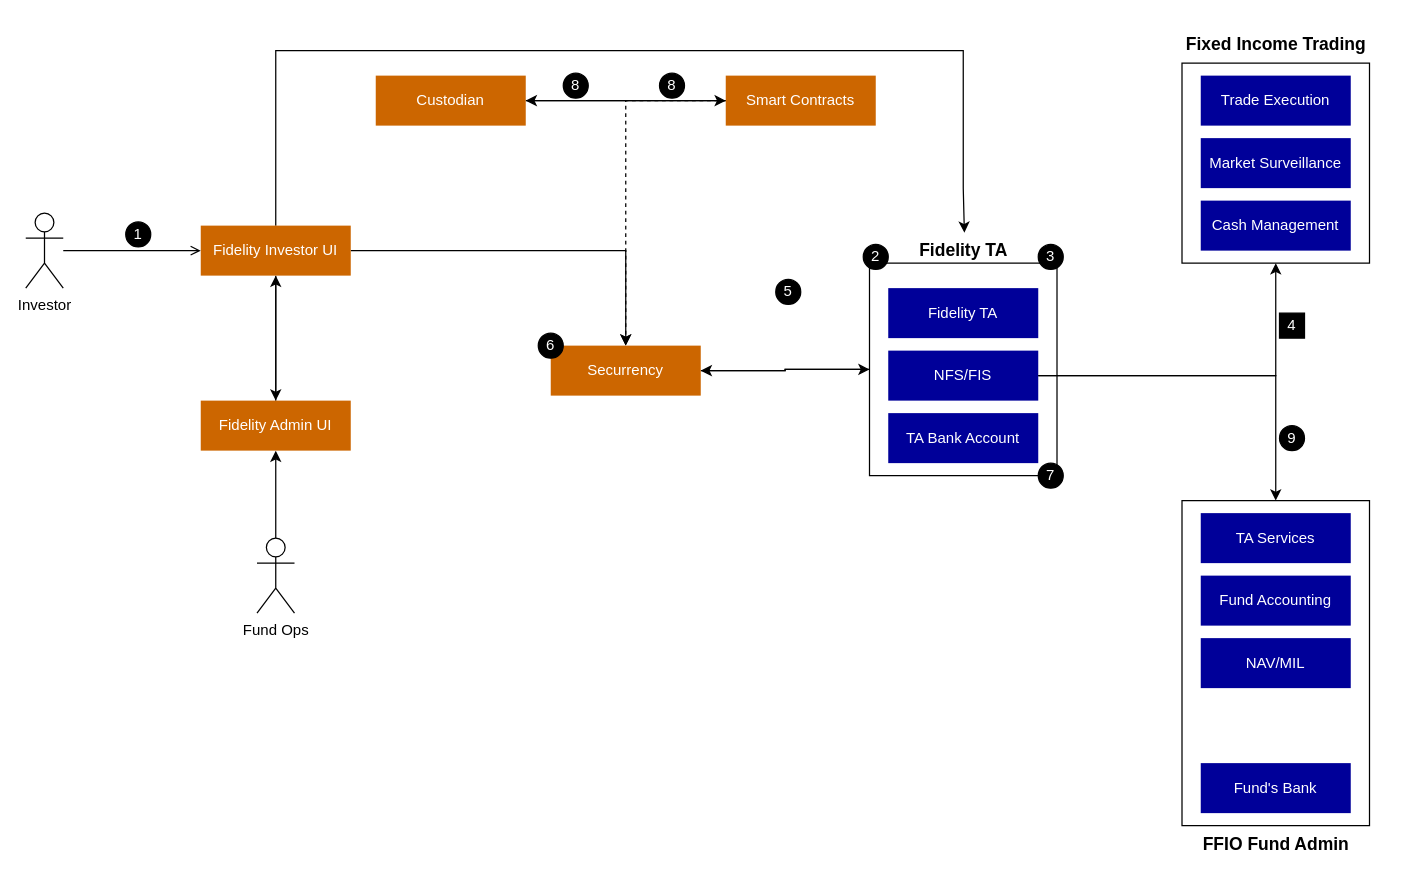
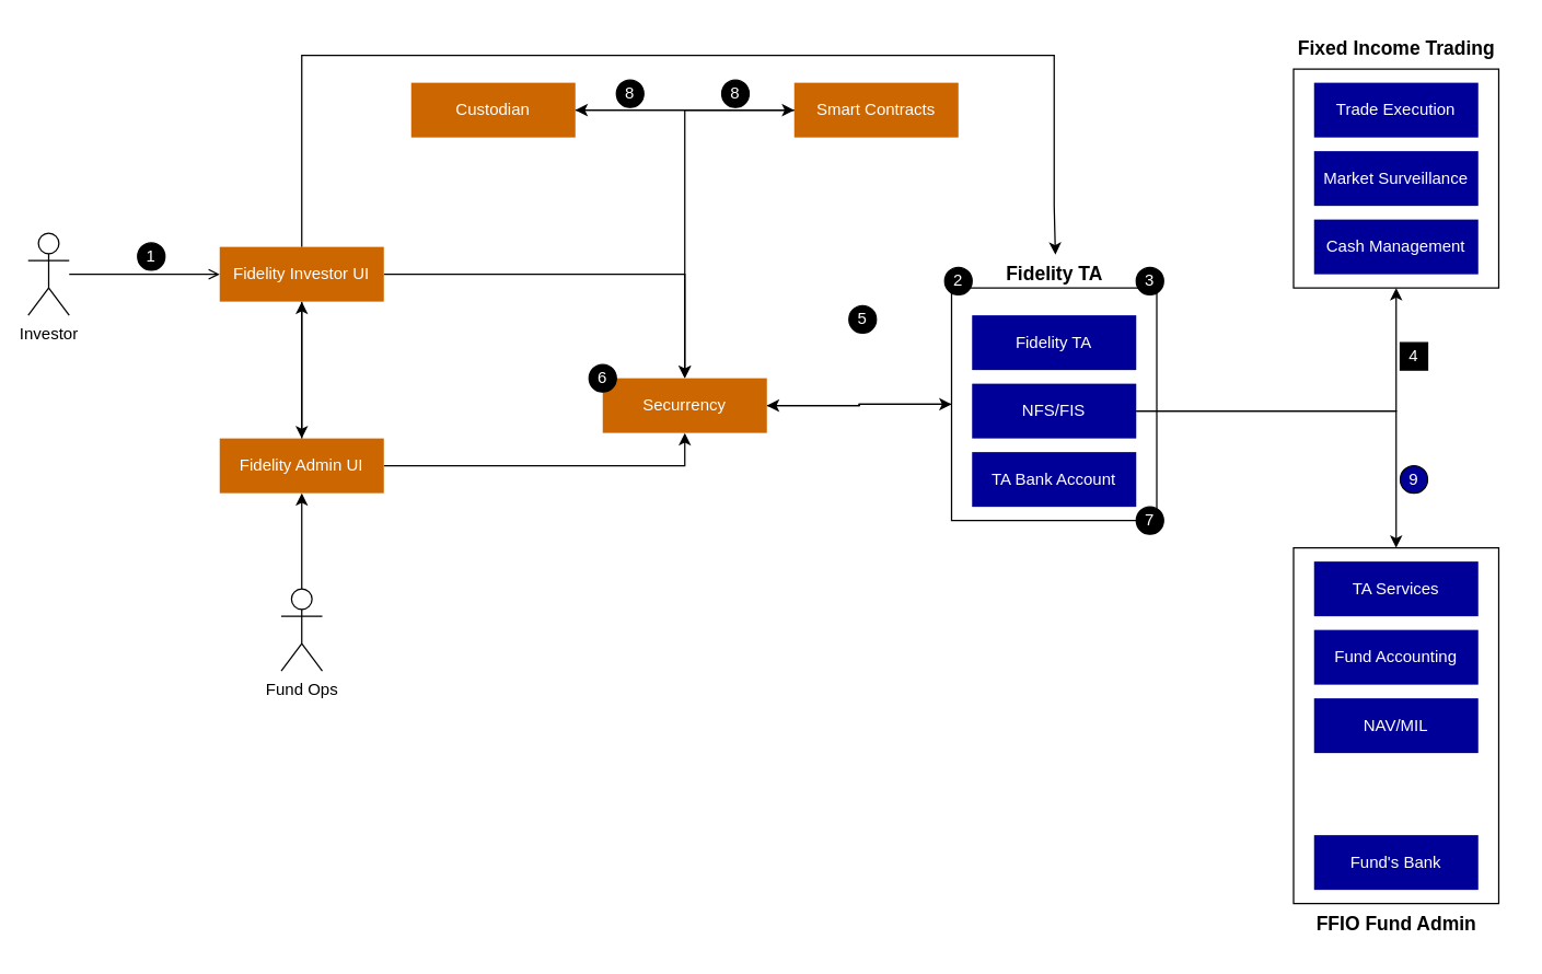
  <mxCell id="0" />
  <mxCell id="1" parent="0" />
  <mxCell id="2" style="edgeStyle=orthogonalEdgeStyle;rounded=0;orthogonalLoop=1;jettySize=auto;html=1;entryX=1;entryY=0.5;entryDx=0;entryDy=0;" edge="1" parent="1" source="3" target="12"><mxGeometry relative="1" as="geometry" /></mxCell>
  <mxCell id="3" value="" style="rounded=0;whiteSpace=wrap;html=1;fillColor=none;strokeColor=default;" vertex="1" parent="1"><mxGeometry x="695" y="210" width="150" height="170" as="geometry" /></mxCell>
  <mxCell id="4" value="" style="rounded=0;whiteSpace=wrap;html=1;fillColor=none;strokeColor=default;" vertex="1" parent="1"><mxGeometry x="945" y="50" width="150" height="160" as="geometry" /></mxCell>
  <mxCell id="5" value="" style="rounded=0;whiteSpace=wrap;html=1;fillColor=none;strokeColor=default;" vertex="1" parent="1"><mxGeometry x="945" y="400" width="150" height="260" as="geometry" /></mxCell>
  <mxCell id="6" value="" style="edgeStyle=orthogonalEdgeStyle;rounded=0;orthogonalLoop=1;jettySize=auto;html=1;" edge="1" parent="1" source="7" target="10"><mxGeometry relative="1" as="geometry" /></mxCell>
  <mxCell id="7" value="&lt;font color=&quot;#ffffff&quot;&gt;Custodian&lt;/font&gt;" style="rounded=0;whiteSpace=wrap;html=1;fillColor=#CC6600;strokeColor=none;" vertex="1" parent="1"><mxGeometry x="300" y="60" width="120" height="40" as="geometry" /></mxCell>
  <mxCell id="8" style="edgeStyle=orthogonalEdgeStyle;rounded=0;orthogonalLoop=1;jettySize=auto;html=1;entryX=1;entryY=0.5;entryDx=0;entryDy=0;" edge="1" parent="1" source="10" target="7"><mxGeometry relative="1" as="geometry" /></mxCell>
- <mxCell id="9" value="" style="edgeStyle=orthogonalEdgeStyle;rounded=0;orthogonalLoop=1;jettySize=auto;html=1;exitX=0;exitY=0.5;exitDx=0;exitDy=0;dashed=1;" edge="1" parent="1" source="10" target="12"><mxGeometry relative="1" as="geometry" /></mxCell>
+ <mxCell id="9" value="" style="edgeStyle=orthogonalEdgeStyle;rounded=0;orthogonalLoop=1;jettySize=auto;html=1;exitX=0;exitY=0.5;exitDx=0;exitDy=0;" edge="1" parent="1" source="10" target="12"><mxGeometry relative="1" as="geometry" /></mxCell>
  <mxCell id="10" value="&lt;font color=&quot;#ffffff&quot;&gt;Smart Contracts&lt;/font&gt;" style="rounded=0;whiteSpace=wrap;html=1;fillColor=#CC6600;strokeColor=none;" vertex="1" parent="1"><mxGeometry x="580" y="60" width="120" height="40" as="geometry" /></mxCell>
  <mxCell id="11" style="edgeStyle=orthogonalEdgeStyle;rounded=0;orthogonalLoop=1;jettySize=auto;html=1;entryX=0;entryY=0.5;entryDx=0;entryDy=0;" edge="1" parent="1" source="12" target="3"><mxGeometry relative="1" as="geometry" /></mxCell>
  <mxCell id="12" value="&lt;font color=&quot;#ffffff&quot;&gt;Securrency&lt;/font&gt;" style="rounded=0;whiteSpace=wrap;html=1;fillColor=#CC6600;strokeColor=none;" vertex="1" parent="1"><mxGeometry x="440" y="276" width="120" height="40" as="geometry" /></mxCell>
  <mxCell id="13" style="edgeStyle=orthogonalEdgeStyle;rounded=0;orthogonalLoop=1;jettySize=auto;html=1;entryX=0.5;entryY=0;entryDx=0;entryDy=0;" edge="1" parent="1" source="16" target="12"><mxGeometry relative="1" as="geometry" /></mxCell>
  <mxCell id="14" value="" style="edgeStyle=orthogonalEdgeStyle;rounded=0;orthogonalLoop=1;jettySize=auto;html=1;" edge="1" parent="1" source="16" target="19"><mxGeometry relative="1" as="geometry" /></mxCell>
  <mxCell id="15" style="edgeStyle=orthogonalEdgeStyle;rounded=0;orthogonalLoop=1;jettySize=auto;html=1;entryX=0.51;entryY=0.022;entryDx=0;entryDy=0;entryPerimeter=0;" edge="1" parent="1" source="16" target="48"><mxGeometry relative="1" as="geometry"><Array as="points"><mxPoint x="220" y="40" /><mxPoint x="770" y="40" /><mxPoint x="770" y="150" /></Array></mxGeometry></mxCell>
  <mxCell id="16" value="&lt;font color=&quot;#ffffff&quot;&gt;Fidelity Investor UI&lt;/font&gt;" style="rounded=0;whiteSpace=wrap;html=1;fillColor=#CC6600;strokeColor=none;" vertex="1" parent="1"><mxGeometry x="160" y="180" width="120" height="40" as="geometry" /></mxCell>
+ <mxCell id="17" style="edgeStyle=orthogonalEdgeStyle;rounded=0;orthogonalLoop=1;jettySize=auto;html=1;entryX=0.5;entryY=1;entryDx=0;entryDy=0;" edge="1" parent="1" source="19" target="12"><mxGeometry relative="1" as="geometry" /></mxCell>
  <mxCell id="18" style="edgeStyle=orthogonalEdgeStyle;rounded=0;orthogonalLoop=1;jettySize=auto;html=1;entryX=0.5;entryY=1;entryDx=0;entryDy=0;" edge="1" parent="1" source="19" target="16"><mxGeometry relative="1" as="geometry" /></mxCell>
  <mxCell id="19" value="&lt;font color=&quot;#ffffff&quot;&gt;Fidelity Admin UI&lt;/font&gt;" style="rounded=0;whiteSpace=wrap;html=1;fillColor=#CC6600;strokeColor=none;" vertex="1" parent="1"><mxGeometry x="160" y="320" width="120" height="40" as="geometry" /></mxCell>
  <mxCell id="20" style="edgeStyle=orthogonalEdgeStyle;rounded=0;orthogonalLoop=1;jettySize=auto;html=1;entryX=0;entryY=0.5;entryDx=0;entryDy=0;endArrow=open;" edge="1" parent="1" source="21" target="16"><mxGeometry relative="1" as="geometry" /></mxCell>
  <mxCell id="21" value="Investor" style="shape=umlActor;verticalLabelPosition=bottom;verticalAlign=top;html=1;outlineConnect=0;" vertex="1" parent="1"><mxGeometry x="20" y="170" width="30" height="60" as="geometry" /></mxCell>
  <mxCell id="22" style="edgeStyle=orthogonalEdgeStyle;rounded=0;orthogonalLoop=1;jettySize=auto;html=1;entryX=0.5;entryY=1;entryDx=0;entryDy=0;" edge="1" parent="1" source="23" target="19"><mxGeometry relative="1" as="geometry" /></mxCell>
  <mxCell id="23" value="Fund Ops" style="shape=umlActor;verticalLabelPosition=bottom;verticalAlign=top;html=1;outlineConnect=0;" vertex="1" parent="1"><mxGeometry x="205" y="430" width="30" height="60" as="geometry" /></mxCell>
  <mxCell id="24" value="&lt;font color=&quot;#ffffff&quot;&gt;Fidelity TA&lt;/font&gt;" style="rounded=0;whiteSpace=wrap;html=1;fillColor=#000099;strokeColor=none;" vertex="1" parent="1"><mxGeometry x="710" y="230" width="120" height="40" as="geometry" /></mxCell>
  <mxCell id="25" style="edgeStyle=orthogonalEdgeStyle;rounded=0;orthogonalLoop=1;jettySize=auto;html=1;entryX=0.5;entryY=1;entryDx=0;entryDy=0;" edge="1" parent="1" source="26" target="4"><mxGeometry relative="1" as="geometry" /></mxCell>
  <mxCell id="26" value="&lt;font color=&quot;#ffffff&quot;&gt;NFS/FIS&lt;/font&gt;" style="rounded=0;whiteSpace=wrap;html=1;fillColor=#000099;strokeColor=none;" vertex="1" parent="1"><mxGeometry x="710" y="280" width="120" height="40" as="geometry" /></mxCell>
  <mxCell id="27" value="&lt;font color=&quot;#ffffff&quot;&gt;TA Bank Account&lt;/font&gt;" style="rounded=0;whiteSpace=wrap;html=1;fillColor=#000099;strokeColor=none;" vertex="1" parent="1"><mxGeometry x="710" y="330" width="120" height="40" as="geometry" /></mxCell>
  <mxCell id="28" value="&lt;font color=&quot;#ffffff&quot;&gt;Trade Execution&lt;/font&gt;" style="rounded=0;whiteSpace=wrap;html=1;fillColor=#000099;strokeColor=none;" vertex="1" parent="1"><mxGeometry x="960" y="60" width="120" height="40" as="geometry" /></mxCell>
  <mxCell id="29" value="&lt;font color=&quot;#ffffff&quot;&gt;Market&amp;nbsp;Surveillance&lt;/font&gt;" style="rounded=0;whiteSpace=wrap;html=1;fillColor=#000099;strokeColor=none;" vertex="1" parent="1"><mxGeometry x="960" y="110" width="120" height="40" as="geometry" /></mxCell>
  <mxCell id="30" value="&lt;font color=&quot;#ffffff&quot;&gt;Cash Management&lt;/font&gt;" style="rounded=0;whiteSpace=wrap;html=1;fillColor=#000099;strokeColor=none;" vertex="1" parent="1"><mxGeometry x="960" y="160" width="120" height="40" as="geometry" /></mxCell>
  <mxCell id="31" value="&lt;b&gt;&lt;font style=&quot;font-size: 14px;&quot;&gt;Fixed Income Trading&lt;/font&gt;&lt;/b&gt;" style="text;html=1;align=center;verticalAlign=middle;resizable=0;points=[];autosize=1;strokeColor=none;fillColor=none;" vertex="1" parent="1"><mxGeometry x="935" width="170" height="30" as="geometry" y="20" /></mxCell>
  <mxCell id="32" value="&lt;font color=&quot;#ffffff&quot;&gt;TA Services&lt;/font&gt;" style="rounded=0;whiteSpace=wrap;html=1;fillColor=#000099;strokeColor=none;" vertex="1" parent="1"><mxGeometry x="960" y="410" width="120" height="40" as="geometry" /></mxCell>
  <mxCell id="33" value="&lt;font color=&quot;#ffffff&quot;&gt;Fund Accounting&lt;/font&gt;" style="rounded=0;whiteSpace=wrap;html=1;fillColor=#000099;strokeColor=none;" vertex="1" parent="1"><mxGeometry x="960" y="460" width="120" height="40" as="geometry" /></mxCell>
  <mxCell id="34" value="&lt;font color=&quot;#ffffff&quot;&gt;NAV/MIL&lt;/font&gt;" style="rounded=0;whiteSpace=wrap;html=1;fillColor=#000099;strokeColor=none;" vertex="1" parent="1"><mxGeometry x="960" y="510" width="120" height="40" as="geometry" /></mxCell>
  <mxCell id="35" style="edgeStyle=orthogonalEdgeStyle;rounded=0;orthogonalLoop=1;jettySize=auto;html=1;entryX=0.5;entryY=0;entryDx=0;entryDy=0;" edge="1" parent="1" source="26" target="5"><mxGeometry relative="1" as="geometry" /></mxCell>
  <mxCell id="36" value="&lt;font color=&quot;#ffffff&quot;&gt;Fund's Bank&lt;/font&gt;" style="rounded=0;whiteSpace=wrap;html=1;fillColor=#000099;strokeColor=none;" vertex="1" parent="1"><mxGeometry x="960" y="610" width="120" height="40" as="geometry" /></mxCell>
  <mxCell id="37" value="&lt;b&gt;&lt;font style=&quot;font-size: 14px;&quot;&gt;FFIO Fund Admin&lt;/font&gt;&lt;/b&gt;" style="text;html=1;align=center;verticalAlign=middle;resizable=0;points=[];autosize=1;strokeColor=none;fillColor=none;" vertex="1" parent="1"><mxGeometry x="950" y="660" width="140" height="30" as="geometry" /></mxCell>
  <mxCell id="38" value="1" style="ellipse;whiteSpace=wrap;html=1;aspect=fixed;fontColor=#FFFFFF;fillColor=#000000;" vertex="1" parent="1"><mxGeometry x="100" y="177" width="20" height="20" as="geometry" /></mxCell>
  <mxCell id="39" value="6" style="ellipse;whiteSpace=wrap;html=1;aspect=fixed;fontColor=#FFFFFF;fillColor=#000000;" vertex="1" parent="1"><mxGeometry x="430" y="266" width="20" height="20" as="geometry" /></mxCell>
  <mxCell id="40" value="5" style="ellipse;whiteSpace=wrap;html=1;aspect=fixed;fontColor=#FFFFFF;fillColor=#000000;" vertex="1" parent="1"><mxGeometry x="620" y="223" width="20" height="20" as="geometry" /></mxCell>
  <mxCell id="41" value="3" style="ellipse;whiteSpace=wrap;html=1;aspect=fixed;fontColor=#FFFFFF;fillColor=#000000;" vertex="1" parent="1"><mxGeometry x="830" y="195" width="20" height="20" as="geometry" /></mxCell>
  <mxCell id="42" value="2" style="ellipse;whiteSpace=wrap;html=1;aspect=fixed;fontColor=#FFFFFF;fillColor=#000000;" vertex="1" parent="1"><mxGeometry x="690" y="195" width="20" height="20" as="geometry" /></mxCell>
  <mxCell id="43" value="4" style="whiteSpace=wrap;html=1;aspect=fixed;fontColor=#FFFFFF;fillColor=#000000;rounded=0;" vertex="1" parent="1"><mxGeometry x="1023" y="250" width="20" height="20" as="geometry" /></mxCell>
  <mxCell id="44" value="7" style="ellipse;whiteSpace=wrap;html=1;aspect=fixed;fontColor=#FFFFFF;fillColor=#000000;" vertex="1" parent="1"><mxGeometry x="830" y="370" width="20" height="20" as="geometry" /></mxCell>
- <mxCell id="45" value="9" style="ellipse;whiteSpace=wrap;html=1;aspect=fixed;fontColor=#FFFFFF;fillColor=#000000;" vertex="1" parent="1"><mxGeometry x="1023" y="340" width="20" height="20" as="geometry" /></mxCell>
+ <mxCell id="45" value="9" style="ellipse;whiteSpace=wrap;html=1;aspect=fixed;fontColor=#FFFFFF;fillColor=#000099;" vertex="1" parent="1"><mxGeometry x="1023" y="340" width="20" height="20" as="geometry" /></mxCell>
  <mxCell id="46" value="8" style="ellipse;whiteSpace=wrap;html=1;aspect=fixed;fontColor=#FFFFFF;fillColor=#000000;" vertex="1" parent="1"><mxGeometry x="527" y="58" width="20" height="20" as="geometry" /></mxCell>
  <mxCell id="47" value="8" style="ellipse;whiteSpace=wrap;html=1;aspect=fixed;fontColor=#FFFFFF;fillColor=#000000;" vertex="1" parent="1"><mxGeometry x="450" y="58" width="20" height="20" as="geometry" /></mxCell>
  <mxCell id="48" value="&lt;b&gt;&lt;font style=&quot;font-size: 14px;&quot;&gt;Fidelity TA&lt;/font&gt;&lt;/b&gt;" style="text;html=1;align=center;verticalAlign=middle;resizable=0;points=[];autosize=1;strokeColor=none;fillColor=none;" vertex="1" parent="1"><mxGeometry x="725" y="185" width="90" height="30" as="geometry" /></mxCell>
  <mxCell id="49" style="edgeStyle=orthogonalEdgeStyle;rounded=0;orthogonalLoop=1;jettySize=auto;html=1;exitX=0.5;exitY=1;exitDx=0;exitDy=0;" edge="1" parent="1" source="3" target="3"><mxGeometry relative="1" as="geometry" /></mxCell>
